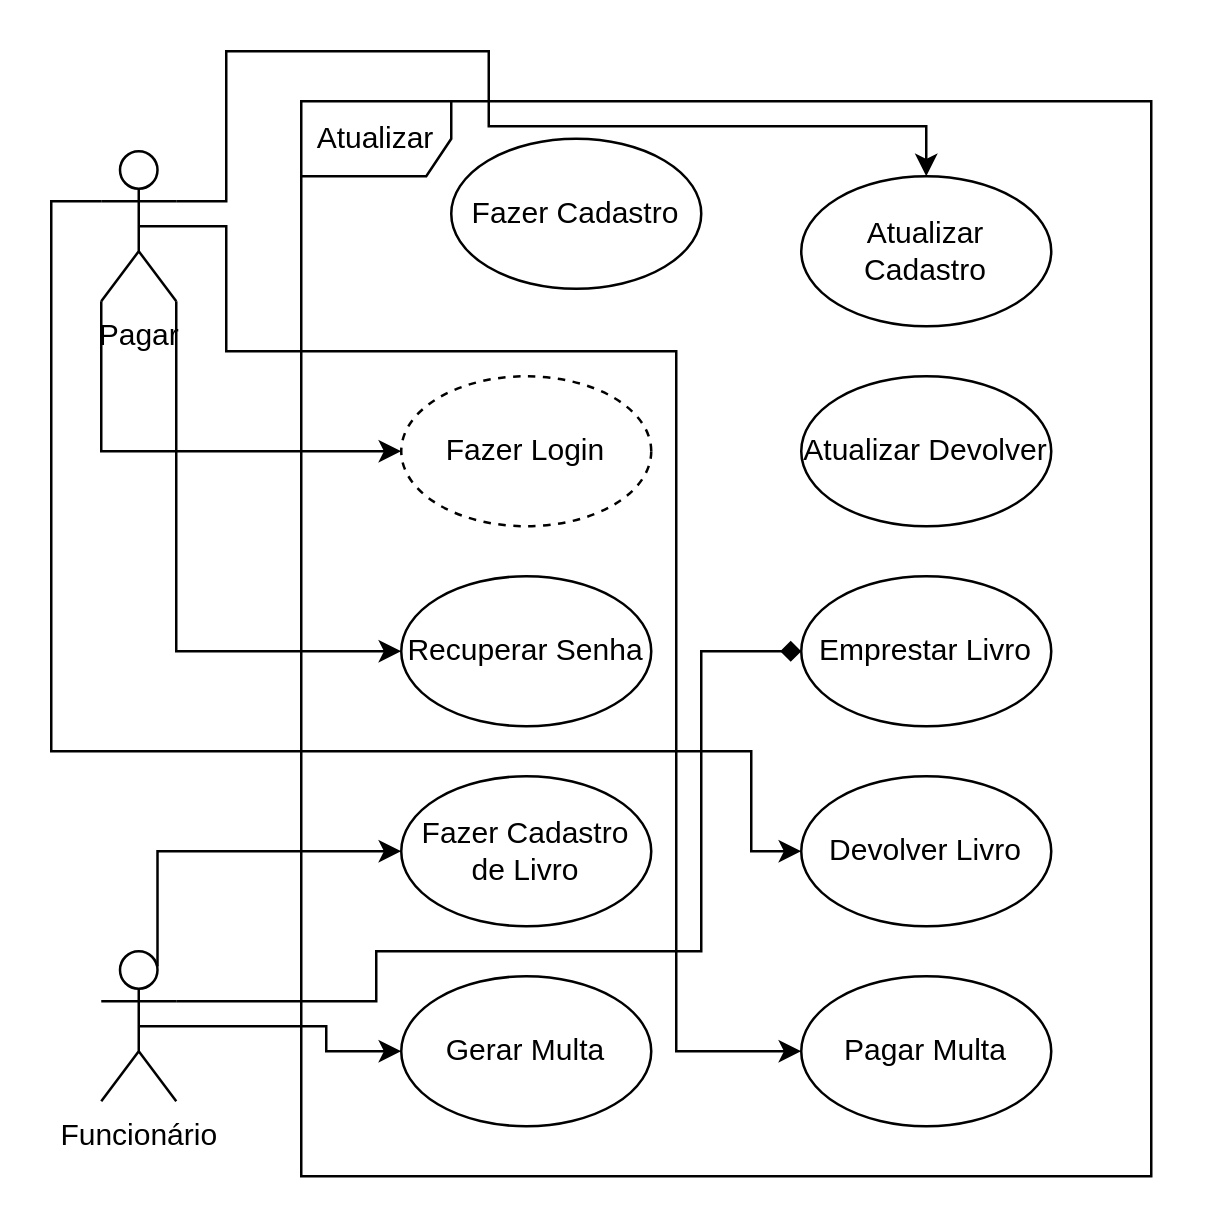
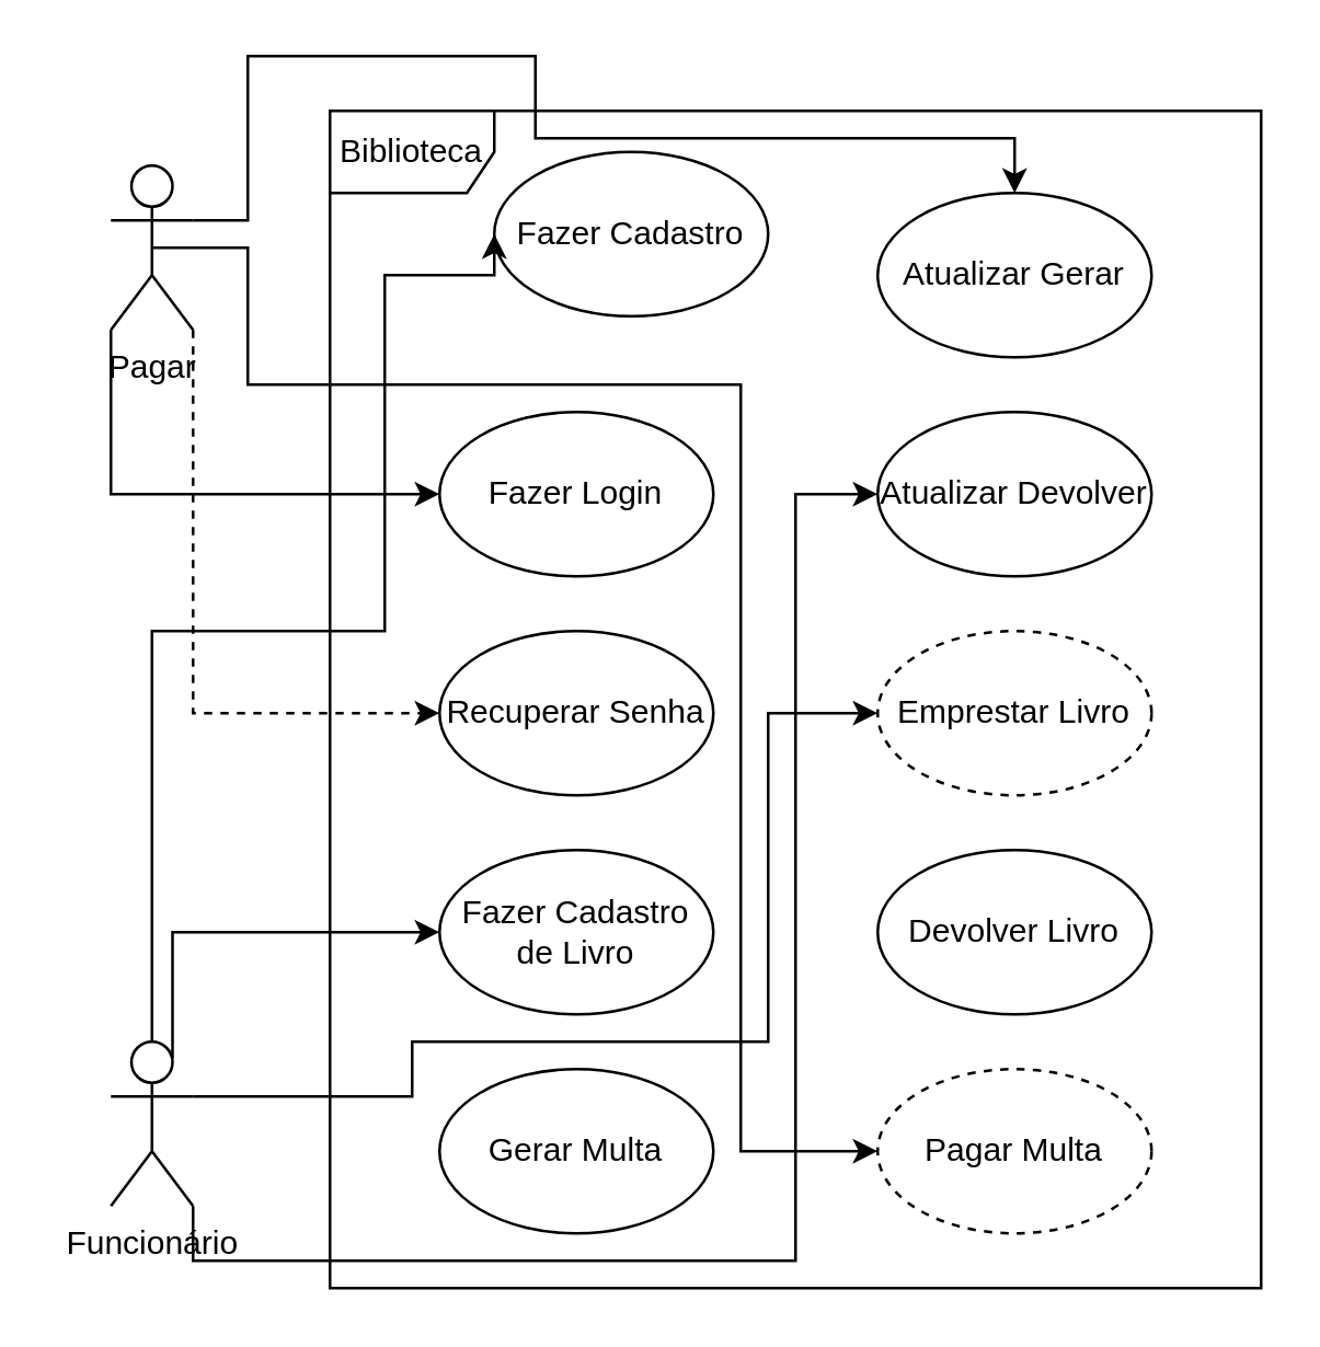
  <mxCell id="0" />
  <mxCell id="1" parent="0" />
  <mxCell id="2" style="edgeStyle=orthogonalEdgeStyle;rounded=0;orthogonalLoop=1;jettySize=auto;html=1;exitX=0;exitY=1;exitDx=0;exitDy=0;exitPerimeter=0;entryX=0;entryY=0.5;entryDx=0;entryDy=0;" edge="1" parent="1" source="7" target="15"><mxGeometry relative="1" as="geometry" /></mxCell>
- <mxCell id="3" style="edgeStyle=orthogonalEdgeStyle;rounded=0;orthogonalLoop=1;jettySize=auto;html=1;exitX=1;exitY=1;exitDx=0;exitDy=0;exitPerimeter=0;entryX=0;entryY=0.5;entryDx=0;entryDy=0;" edge="1" parent="1" source="7" target="16"><mxGeometry relative="1" as="geometry" /></mxCell>
- <mxCell id="4" style="edgeStyle=orthogonalEdgeStyle;rounded=0;orthogonalLoop=1;jettySize=auto;html=1;exitX=0;exitY=0.333;exitDx=0;exitDy=0;exitPerimeter=0;entryX=0;entryY=0.5;entryDx=0;entryDy=0;" edge="1" parent="1" source="7" target="10"><mxGeometry relative="1" as="geometry"><Array as="points"><mxPoint x="20" y="80" /><mxPoint x="20" y="300" /><mxPoint x="300" y="300" /><mxPoint x="300" y="340" /></Array></mxGeometry></mxCell>
+ <mxCell id="3" style="edgeStyle=orthogonalEdgeStyle;rounded=0;orthogonalLoop=1;jettySize=auto;html=1;exitX=1;exitY=1;exitDx=0;exitDy=0;exitPerimeter=0;entryX=0;entryY=0.5;entryDx=0;entryDy=0;dashed=1;" edge="1" parent="1" source="7" target="16"><mxGeometry relative="1" as="geometry" /></mxCell>
  <mxCell id="5" style="edgeStyle=orthogonalEdgeStyle;rounded=0;orthogonalLoop=1;jettySize=auto;html=1;exitX=1;exitY=0.333;exitDx=0;exitDy=0;exitPerimeter=0;entryX=0.5;entryY=0;entryDx=0;entryDy=0;" edge="1" parent="1" source="7" target="13"><mxGeometry relative="1" as="geometry"><Array as="points"><mxPoint x="90" y="80" /><mxPoint x="90" y="20" /><mxPoint x="195" y="20" /><mxPoint x="195" y="50" /><mxPoint x="370" y="50" /></Array></mxGeometry></mxCell>
  <mxCell id="6" style="edgeStyle=orthogonalEdgeStyle;rounded=0;orthogonalLoop=1;jettySize=auto;html=1;exitX=0.5;exitY=0.5;exitDx=0;exitDy=0;exitPerimeter=0;entryX=0;entryY=0.5;entryDx=0;entryDy=0;" edge="1" parent="1" source="7" target="18"><mxGeometry relative="1" as="geometry"><Array as="points"><mxPoint x="90" y="90" /><mxPoint x="90" y="140" /><mxPoint x="270" y="140" /><mxPoint x="270" y="420" /></Array></mxGeometry></mxCell>
  <mxCell id="7" value="Pagar" style="shape=umlActor;verticalLabelPosition=bottom;verticalAlign=top;html=1;" vertex="1" parent="1"><mxGeometry x="40" y="60" width="30" height="60" as="geometry" /></mxCell>
- <mxCell id="8" value="Atualizar" style="shape=umlFrame;whiteSpace=wrap;html=1;pointerEvents=0;" vertex="1" parent="1"><mxGeometry x="120" y="40" width="340" height="430" as="geometry" /></mxCell>
+ <mxCell id="8" value="Biblioteca" style="shape=umlFrame;whiteSpace=wrap;html=1;pointerEvents=0;" vertex="1" parent="1"><mxGeometry x="120" y="40" width="340" height="430" as="geometry" /></mxCell>
  <mxCell id="9" value="Gerar Multa" style="ellipse;whiteSpace=wrap;html=1;" vertex="1" parent="1"><mxGeometry x="160" y="390" width="100" height="60" as="geometry" /></mxCell>
  <mxCell id="10" value="Devolver Livro" style="ellipse;whiteSpace=wrap;html=1;" vertex="1" parent="1"><mxGeometry x="320" y="310" width="100" height="60" as="geometry" /></mxCell>
- <mxCell id="11" value="Emprestar Livro" style="ellipse;whiteSpace=wrap;html=1;" vertex="1" parent="1"><mxGeometry x="320" y="230" width="100" height="60" as="geometry" /></mxCell>
+ <mxCell id="11" value="Emprestar Livro" style="ellipse;whiteSpace=wrap;html=1;dashed=1;" vertex="1" parent="1"><mxGeometry x="320" y="230" width="100" height="60" as="geometry" /></mxCell>
  <mxCell id="12" value="Atualizar Devolver" style="ellipse;whiteSpace=wrap;html=1;" vertex="1" parent="1"><mxGeometry x="320" y="150" width="100" height="60" as="geometry" /></mxCell>
- <mxCell id="13" value="Atualizar Cadastro" style="ellipse;whiteSpace=wrap;html=1;" vertex="1" parent="1"><mxGeometry x="320" y="70" width="100" height="60" as="geometry" /></mxCell>
+ <mxCell id="13" value="Atualizar Gerar" style="ellipse;whiteSpace=wrap;html=1;" vertex="1" parent="1"><mxGeometry x="320" y="70" width="100" height="60" as="geometry" /></mxCell>
  <mxCell id="14" value="Fazer Cadastro" style="ellipse;whiteSpace=wrap;html=1;" vertex="1" parent="1"><mxGeometry x="180" y="55" width="100" height="60" as="geometry" /></mxCell>
- <mxCell id="15" value="Fazer Login" style="ellipse;whiteSpace=wrap;html=1;dashed=1;" vertex="1" parent="1"><mxGeometry x="160" y="150" width="100" height="60" as="geometry" /></mxCell>
+ <mxCell id="15" value="Fazer Login" style="ellipse;whiteSpace=wrap;html=1;" vertex="1" parent="1"><mxGeometry x="160" y="150" width="100" height="60" as="geometry" /></mxCell>
  <mxCell id="16" value="Recuperar Senha" style="ellipse;whiteSpace=wrap;html=1;" vertex="1" parent="1"><mxGeometry x="160" y="230" width="100" height="60" as="geometry" /></mxCell>
  <mxCell id="17" value="Fazer Cadastro&lt;br&gt;de Livro" style="ellipse;whiteSpace=wrap;html=1;" vertex="1" parent="1"><mxGeometry x="160" y="310" width="100" height="60" as="geometry" /></mxCell>
- <mxCell id="18" value="Pagar Multa" style="ellipse;whiteSpace=wrap;html=1;" vertex="1" parent="1"><mxGeometry x="320" y="390" width="100" height="60" as="geometry" /></mxCell>
+ <mxCell id="18" value="Pagar Multa" style="ellipse;whiteSpace=wrap;html=1;dashed=1;" vertex="1" parent="1"><mxGeometry x="320" y="390" width="100" height="60" as="geometry" /></mxCell>
+ <mxCell id="19" style="edgeStyle=orthogonalEdgeStyle;rounded=0;orthogonalLoop=1;jettySize=auto;html=1;exitX=0.5;exitY=0;exitDx=0;exitDy=0;exitPerimeter=0;entryX=0;entryY=0.5;entryDx=0;entryDy=0;" edge="1" parent="1" source="24" target="14"><mxGeometry relative="1" as="geometry"><Array as="points"><mxPoint x="55" y="230" /><mxPoint x="140" y="230" /><mxPoint x="140" y="100" /></Array></mxGeometry></mxCell>
  <mxCell id="20" style="edgeStyle=orthogonalEdgeStyle;rounded=0;orthogonalLoop=1;jettySize=auto;html=1;exitX=0.75;exitY=0.1;exitDx=0;exitDy=0;exitPerimeter=0;entryX=0;entryY=0.5;entryDx=0;entryDy=0;" edge="1" parent="1" source="24" target="17"><mxGeometry relative="1" as="geometry"><Array as="points"><mxPoint x="63" y="340" /></Array></mxGeometry></mxCell>
- <mxCell id="21" style="edgeStyle=orthogonalEdgeStyle;rounded=0;orthogonalLoop=1;jettySize=auto;html=1;exitX=1;exitY=0.333;exitDx=0;exitDy=0;exitPerimeter=0;entryX=0;entryY=0.5;entryDx=0;entryDy=0;endArrow=diamond;" edge="1" parent="1" source="24" target="11"><mxGeometry relative="1" as="geometry"><Array as="points"><mxPoint x="150" y="400" /><mxPoint x="150" y="380" /><mxPoint x="280" y="380" /><mxPoint x="280" y="260" /></Array></mxGeometry></mxCell>
- <mxCell id="22" style="edgeStyle=orthogonalEdgeStyle;rounded=0;orthogonalLoop=1;jettySize=auto;html=1;exitX=0.5;exitY=0.5;exitDx=0;exitDy=0;exitPerimeter=0;entryX=0;entryY=0.5;entryDx=0;entryDy=0;" edge="1" parent="1" source="24" target="9"><mxGeometry relative="1" as="geometry"><Array as="points"><mxPoint x="130" y="410" /><mxPoint x="130" y="420" /></Array></mxGeometry></mxCell>
+ <mxCell id="21" style="edgeStyle=orthogonalEdgeStyle;rounded=0;orthogonalLoop=1;jettySize=auto;html=1;exitX=1;exitY=0.333;exitDx=0;exitDy=0;exitPerimeter=0;entryX=0;entryY=0.5;entryDx=0;entryDy=0;" edge="1" parent="1" source="24" target="11"><mxGeometry relative="1" as="geometry"><Array as="points"><mxPoint x="150" y="400" /><mxPoint x="150" y="380" /><mxPoint x="280" y="380" /><mxPoint x="280" y="260" /></Array></mxGeometry></mxCell>
+ <mxCell id="23" style="edgeStyle=orthogonalEdgeStyle;rounded=0;orthogonalLoop=1;jettySize=auto;html=1;exitX=1;exitY=1;exitDx=0;exitDy=0;exitPerimeter=0;entryX=0;entryY=0.5;entryDx=0;entryDy=0;" edge="1" parent="1" source="24" target="12"><mxGeometry relative="1" as="geometry"><Array as="points"><mxPoint x="70" y="460" /><mxPoint x="290" y="460" /><mxPoint x="290" y="180" /></Array></mxGeometry></mxCell>
  <mxCell id="24" value="Funcionário" style="shape=umlActor;verticalLabelPosition=bottom;verticalAlign=top;html=1;" vertex="1" parent="1"><mxGeometry x="40" y="380" width="30" height="60" as="geometry" /></mxCell>
